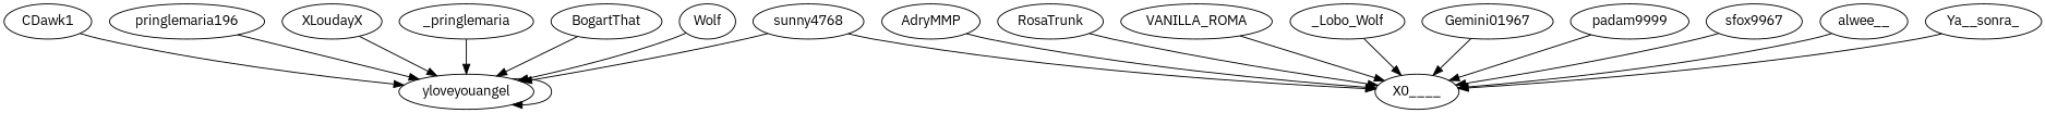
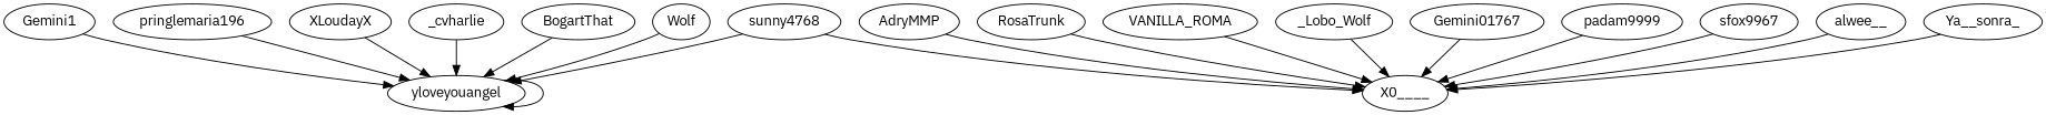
  strict digraph {
    fontname="IBM Plex Sans"
    node [fontname="IBM Plex Sans"]
    edge [fontname="IBM Plex Sans"]
    AdryMMP
    X0____
    RosaTrunk
    VANILLA_ROMA
    n5 [label=sunny4768]
    yloveyouangel
    _Lobo_Wolf
-   Gemini01967
+   Gemini01967 [label=Gemini01767]
    padam9999
    sfox9967
    alwee__
    Ya__sonra_
-   CDawk1
+   CDawk1 [label=Gemini1]
    pringlemaria196
    XLoudayX
-   _cvharlie [label=_pringlemaria]
+   _cvharlie
    BogartThat
    n18 [label=Wolf]
    AdryMMP -> X0____
    RosaTrunk -> X0____
    VANILLA_ROMA -> X0____
    n5 -> X0____
    n5 -> yloveyouangel
    yloveyouangel -> yloveyouangel
    _Lobo_Wolf -> X0____
    Gemini01967 -> X0____
    padam9999 -> X0____
    sfox9967 -> X0____
    alwee__ -> X0____
    Ya__sonra_ -> X0____
    CDawk1 -> yloveyouangel
    pringlemaria196 -> yloveyouangel
    XLoudayX -> yloveyouangel
    _cvharlie -> yloveyouangel
    BogartThat -> yloveyouangel
    n18 -> yloveyouangel
  }
